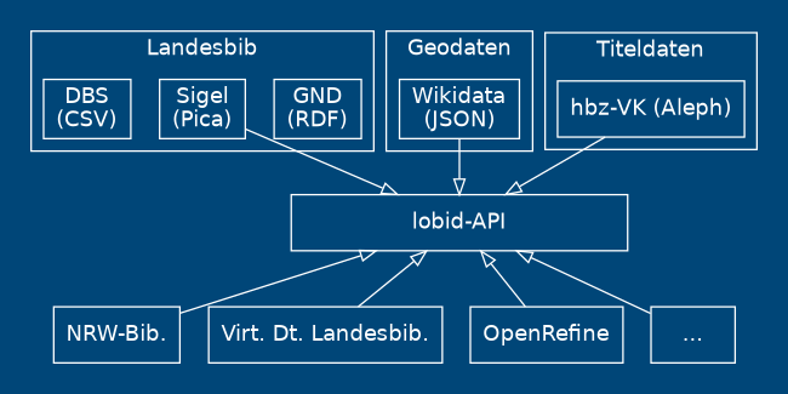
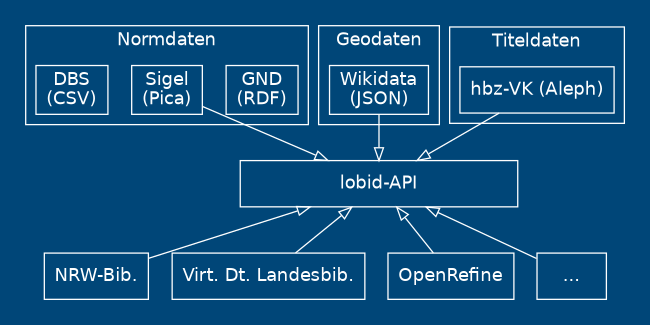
  digraph {
    bgcolor="#004678"
    color=white
    compound=true
    fontcolor=white
    fontname=helvetica
    rankdir=TD
    splines=false
    node [color=white fontcolor=white fontname=helvetica shape=box]
    edge [arrowhead=empty arrowtail=empty color=white fontcolor=white fontname=helvetica dir=back]
    n1 [label="hbz-VK (Aleph)"]
    n2 [label="Wikidata\n(JSON)"]
    n3 [label="GND\n(RDF)"]
    n4 [label="Sigel\n(Pica)"]
    n5 [label="DBS\n(CSV)"]
    n6 [label="lobid-API" width=3]
    n7 [label="NRW-Bib."]
    n8 [label="Virt. Dt. Landesbib."]
    n9 [label=OpenRefine]
    n10 [label="..."]
    subgraph cluster_1 {
      style=invis
      n6
      n7
      n8
      n9
      n10
      subgraph cluster_2 {
        label=Titeldaten
        style=solid
        n1
      }
      subgraph cluster_3 {
        label=Geodaten
        style=solid
        n2
      }
      subgraph cluster_4 {
-       label=Landesbib
+       label=Normdaten
        style=solid
        n3
        n4
        n5
      }
    }
    n1 -> n6 [dir=""]
    n2 -> n6 [dir=""]
    n4 -> n6 [dir=""]
    n6 -> n7
    n6 -> n8
    n6 -> n9
    n6 -> n10
  }
